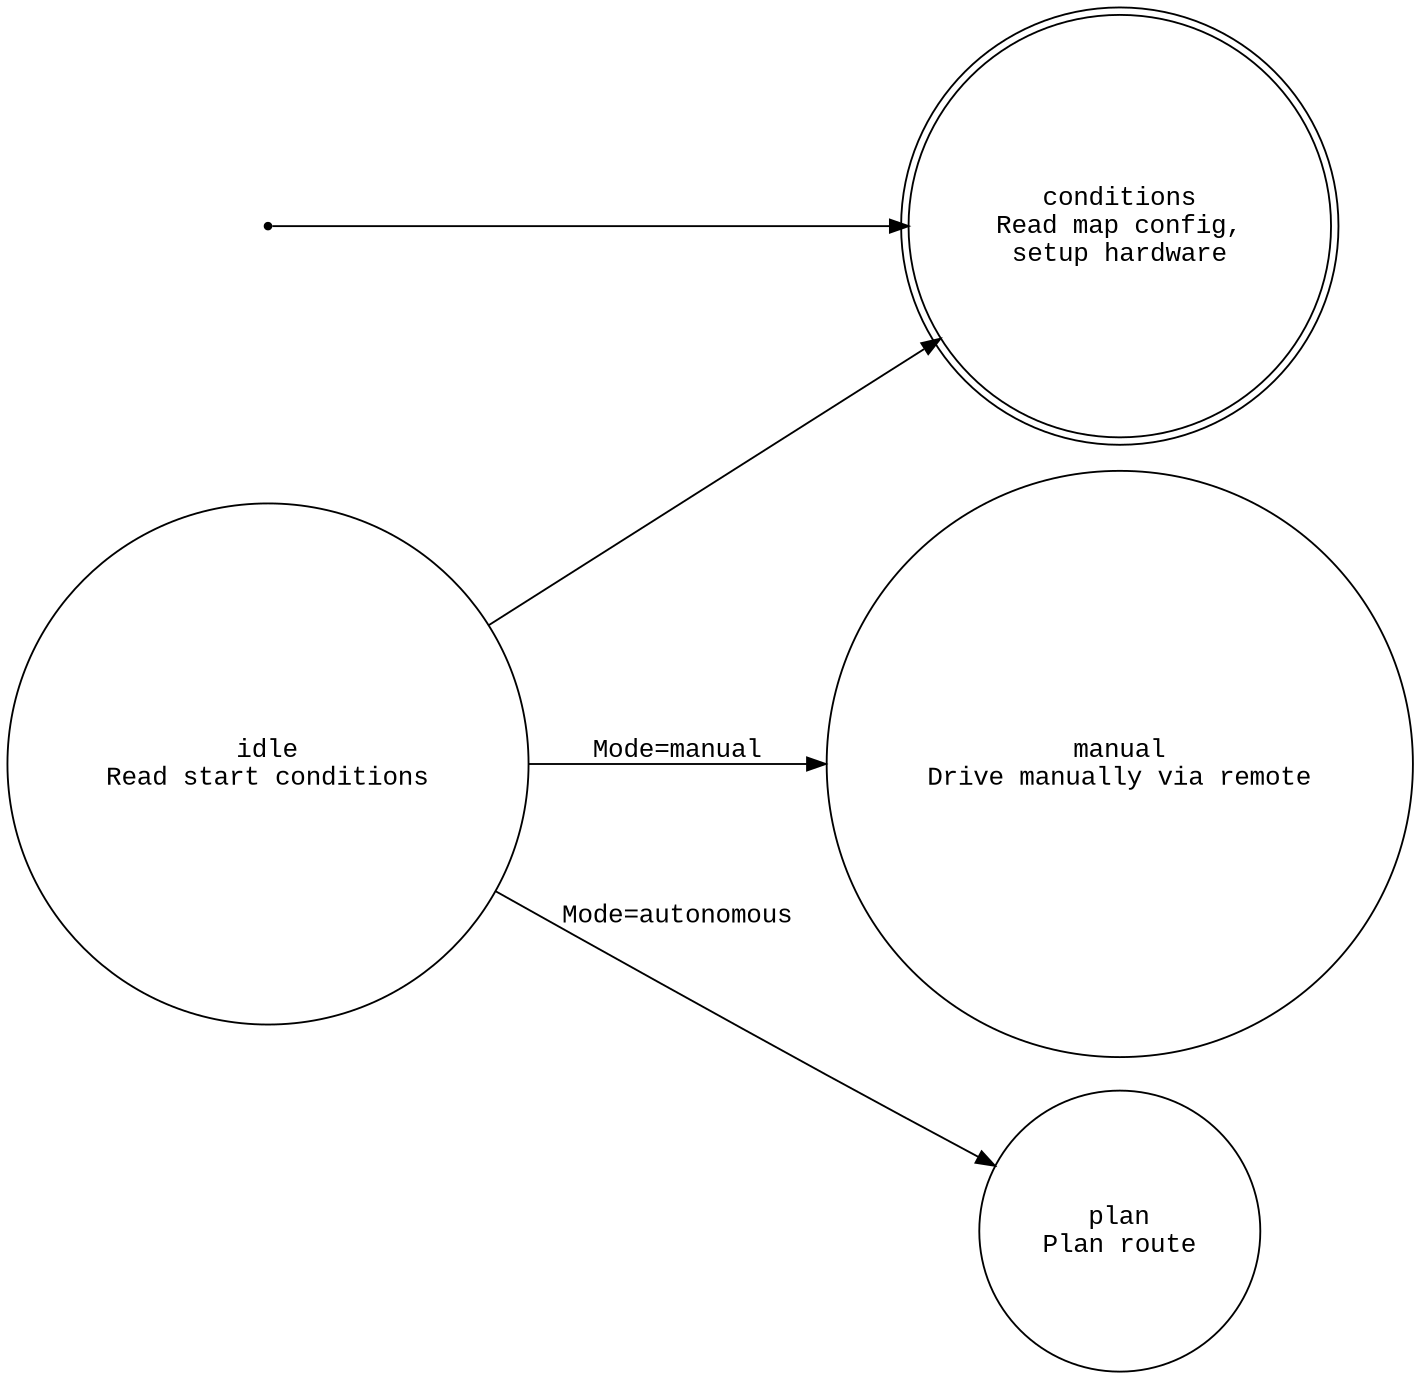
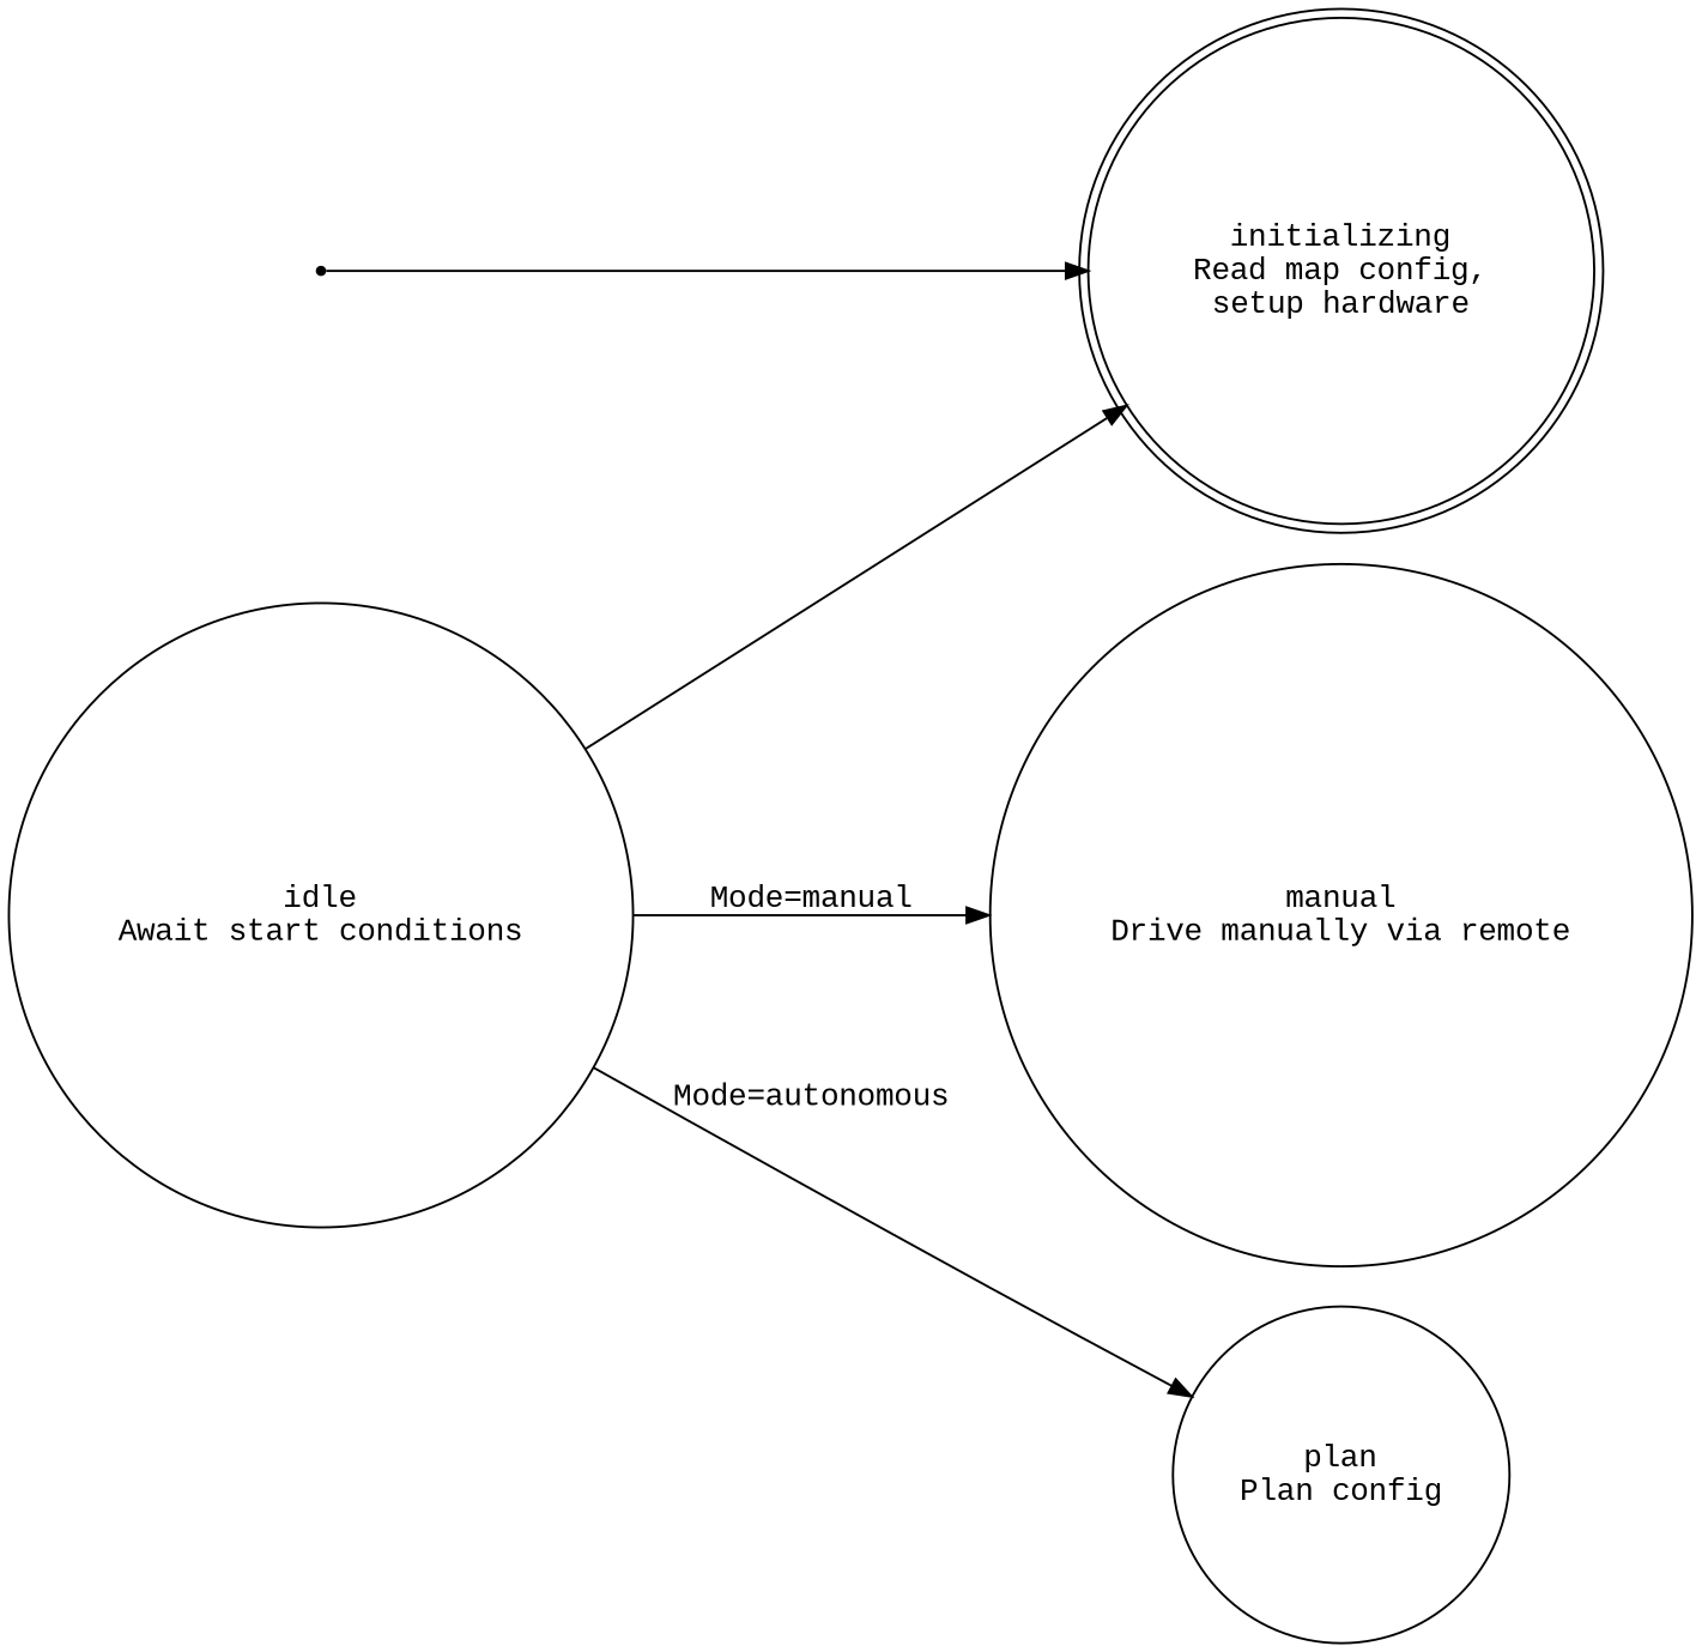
  digraph {
    fontname="Liberation Mono"
    rankdir=LR
    node [fontname="Liberation Mono" shape=circle]
    edge [fontname="Liberation Mono"]
-   n1 [label="conditions\nRead map config,\nsetup hardware" shape=doublecircle]
-   n2 [label="idle\nRead start conditions"]
+   n1 [label="initializing\nRead map config,\nsetup hardware" shape=doublecircle]
+   n2 [label="idle\nAwait start conditions"]
    n3 [label="manual\nDrive manually via remote"]
-   n4 [label="plan\nPlan route"]
+   n4 [label="plan\nPlan config"]
    n5 [label="initializing\nRead map config,\nsetup hardware" shape=point]
    n2 -> n1
    n2 -> n3 [label="Mode=manual"]
    n2 -> n4 [label="Mode=autonomous"]
    n5 -> n1
  }
